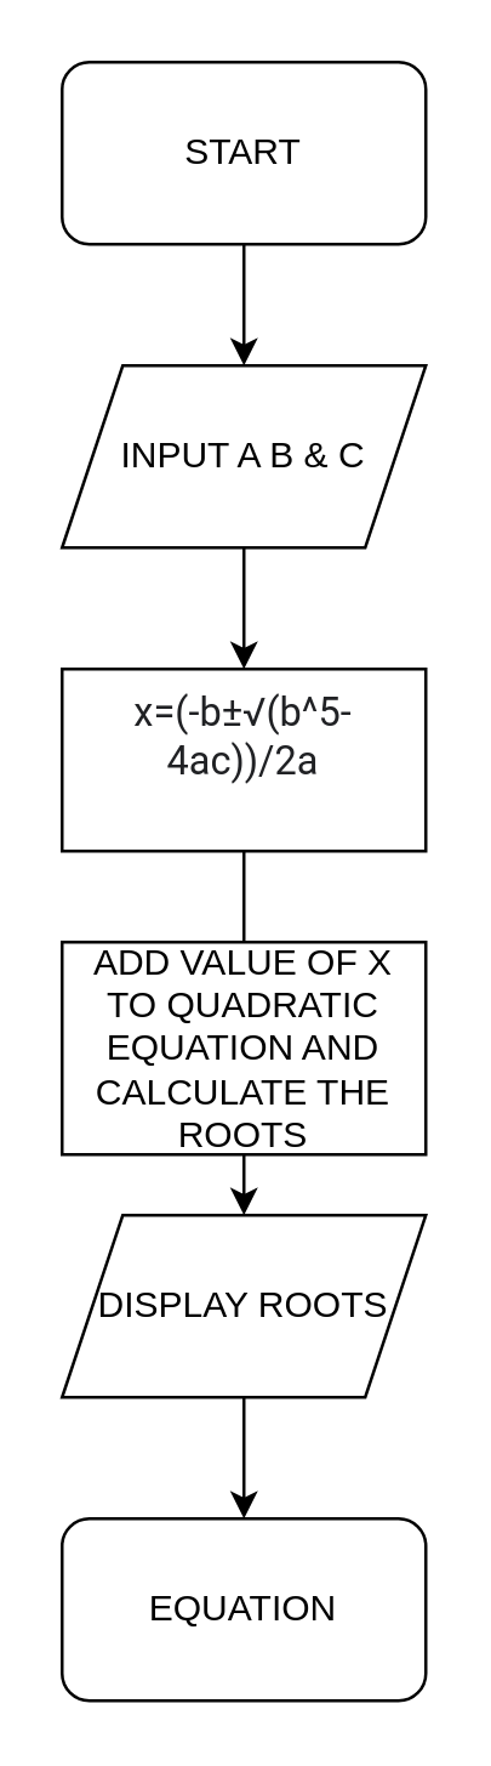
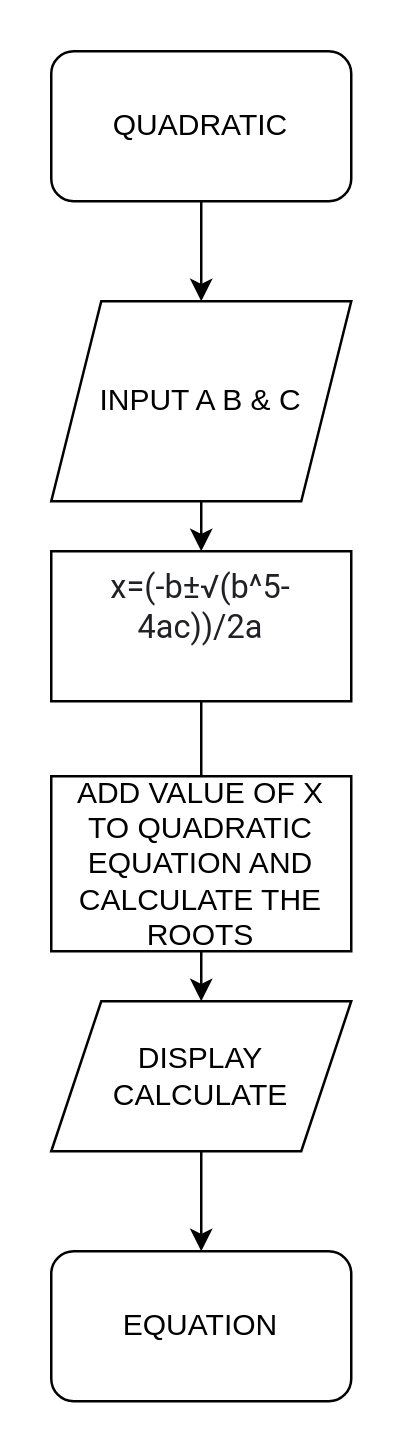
  <mxCell id="0" />
  <mxCell id="1" parent="0" />
- <mxCell id="2" value="START" style="rounded=1;whiteSpace=wrap;html=1;" vertex="1" parent="1"><mxGeometry x="20" y="20" width="120" height="60" as="geometry" /></mxCell>
+ <mxCell id="2" value="QUADRATIC" style="rounded=1;whiteSpace=wrap;html=1;" vertex="1" parent="1"><mxGeometry x="20" y="20" width="120" height="60" as="geometry" /></mxCell>
  <mxCell id="3" value="EQUATION" style="rounded=1;whiteSpace=wrap;html=1;" vertex="1" parent="1"><mxGeometry x="20" y="500" width="120" height="60" as="geometry" /></mxCell>
- <mxCell id="4" value="INPUT A B &amp;amp; C" style="shape=parallelogram;perimeter=parallelogramPerimeter;whiteSpace=wrap;html=1;fixedSize=1;" vertex="1" parent="1"><mxGeometry x="20" y="120" width="120" height="60" as="geometry" /></mxCell>
+ <mxCell id="4" value="INPUT A B &amp;amp; C" style="shape=parallelogram;perimeter=parallelogramPerimeter;whiteSpace=wrap;html=1;fixedSize=1;" vertex="1" parent="1"><mxGeometry x="20" y="120" width="120" height="80" as="geometry" /></mxCell>
  <mxCell id="5" value="&lt;span style=&quot;color: rgb(32 , 33 , 36) ; font-family: &amp;#34;roboto&amp;#34; , &amp;#34;arial&amp;#34; , sans-serif ; font-size: 13px ; text-align: left ; background-color: rgb(255 , 255 , 255)&quot;&gt;x=(-b±√(b^5-4ac))/2a&lt;br/&gt;&lt;br/&gt;&lt;/span&gt;" style="rounded=0;whiteSpace=wrap;html=1;" vertex="1" parent="1"><mxGeometry x="20" y="220" width="120" height="60" as="geometry" /></mxCell>
- <mxCell id="6" value="DISPLAY ROOTS" style="shape=parallelogram;perimeter=parallelogramPerimeter;whiteSpace=wrap;html=1;fixedSize=1;" vertex="1" parent="1"><mxGeometry x="20" y="400" width="120" height="60" as="geometry" /></mxCell>
+ <mxCell id="6" value="DISPLAY CALCULATE" style="shape=parallelogram;perimeter=parallelogramPerimeter;whiteSpace=wrap;html=1;fixedSize=1;" vertex="1" parent="1"><mxGeometry x="20" y="400" width="120" height="60" as="geometry" /></mxCell>
  <mxCell id="7" value="" style="endArrow=classic;html=1;rounded=0;entryX=0.5;entryY=0;entryDx=0;entryDy=0;" edge="1" parent="1" target="4"><mxGeometry width="50" height="50" relative="1" as="geometry"><mxPoint x="80" y="80" as="sourcePoint" /><mxPoint x="130" y="30" as="targetPoint" /></mxGeometry></mxCell>
  <mxCell id="8" value="" style="endArrow=classic;html=1;rounded=0;exitX=0.5;exitY=1;exitDx=0;exitDy=0;" edge="1" parent="1" source="4" target="5"><mxGeometry width="50" height="50" relative="1" as="geometry"><mxPoint x="50" y="300" as="sourcePoint" /><mxPoint x="100" y="250" as="targetPoint" /></mxGeometry></mxCell>
  <mxCell id="9" value="" style="endArrow=classic;html=1;rounded=0;exitX=0.5;exitY=1;exitDx=0;exitDy=0;entryX=0.5;entryY=0;entryDx=0;entryDy=0;startArrow=none;" edge="1" parent="1" source="11" target="6"><mxGeometry width="50" height="50" relative="1" as="geometry"><mxPoint x="-40" y="360" as="sourcePoint" /><mxPoint x="10" y="310" as="targetPoint" /></mxGeometry></mxCell>
  <mxCell id="10" value="" style="endArrow=classic;html=1;rounded=0;exitX=0.5;exitY=1;exitDx=0;exitDy=0;entryX=0.5;entryY=0;entryDx=0;entryDy=0;" edge="1" parent="1" source="6" target="3"><mxGeometry width="50" height="50" relative="1" as="geometry"><mxPoint x="-130" y="450" as="sourcePoint" /><mxPoint x="-80" y="400" as="targetPoint" /></mxGeometry></mxCell>
  <mxCell id="11" value="ADD VALUE OF X TO QUADRATIC EQUATION AND CALCULATE THE ROOTS" style="rounded=0;whiteSpace=wrap;html=1;" vertex="1" parent="1"><mxGeometry x="20" y="310" width="120" height="70" as="geometry" /></mxCell>
  <mxCell id="12" value="" style="endArrow=none;html=1;rounded=0;exitX=0.5;exitY=1;exitDx=0;exitDy=0;entryX=0.5;entryY=0;entryDx=0;entryDy=0;" edge="1" parent="1" source="5" target="11"><mxGeometry width="50" height="50" relative="1" as="geometry"><mxPoint x="80" y="280" as="sourcePoint" /><mxPoint x="80" y="400" as="targetPoint" /></mxGeometry></mxCell>
